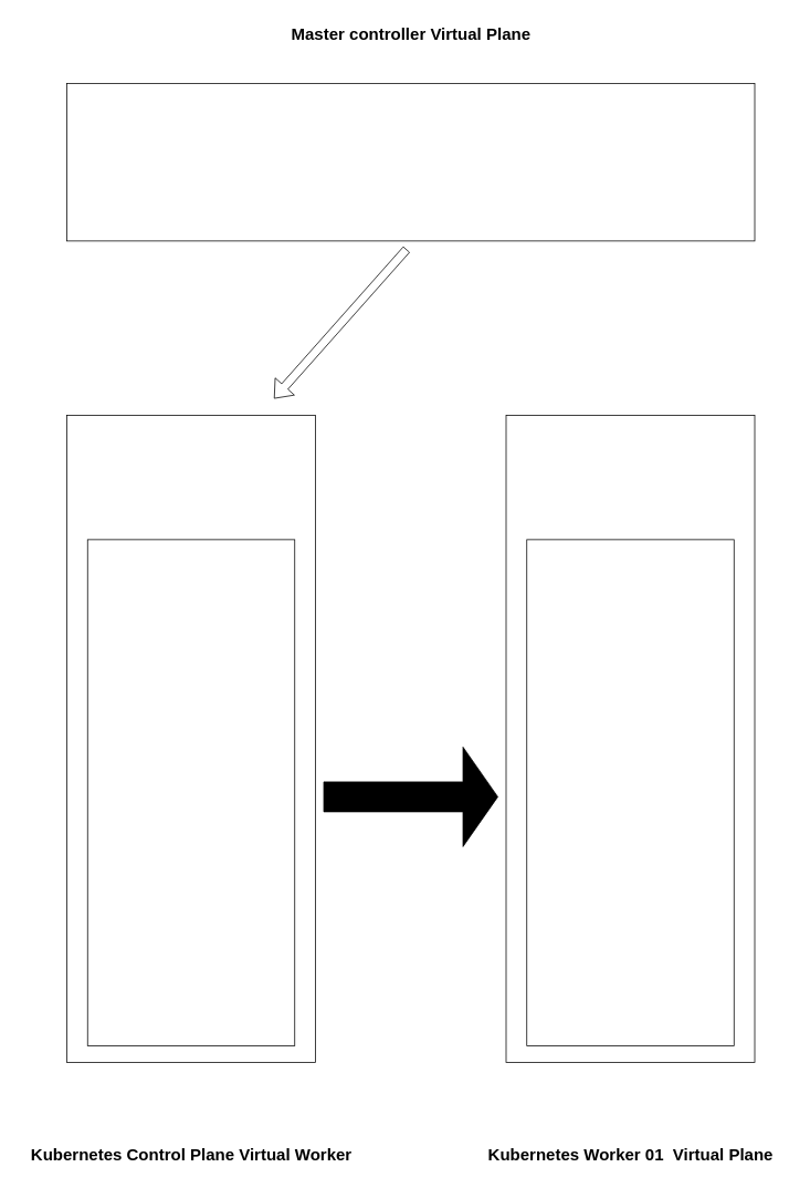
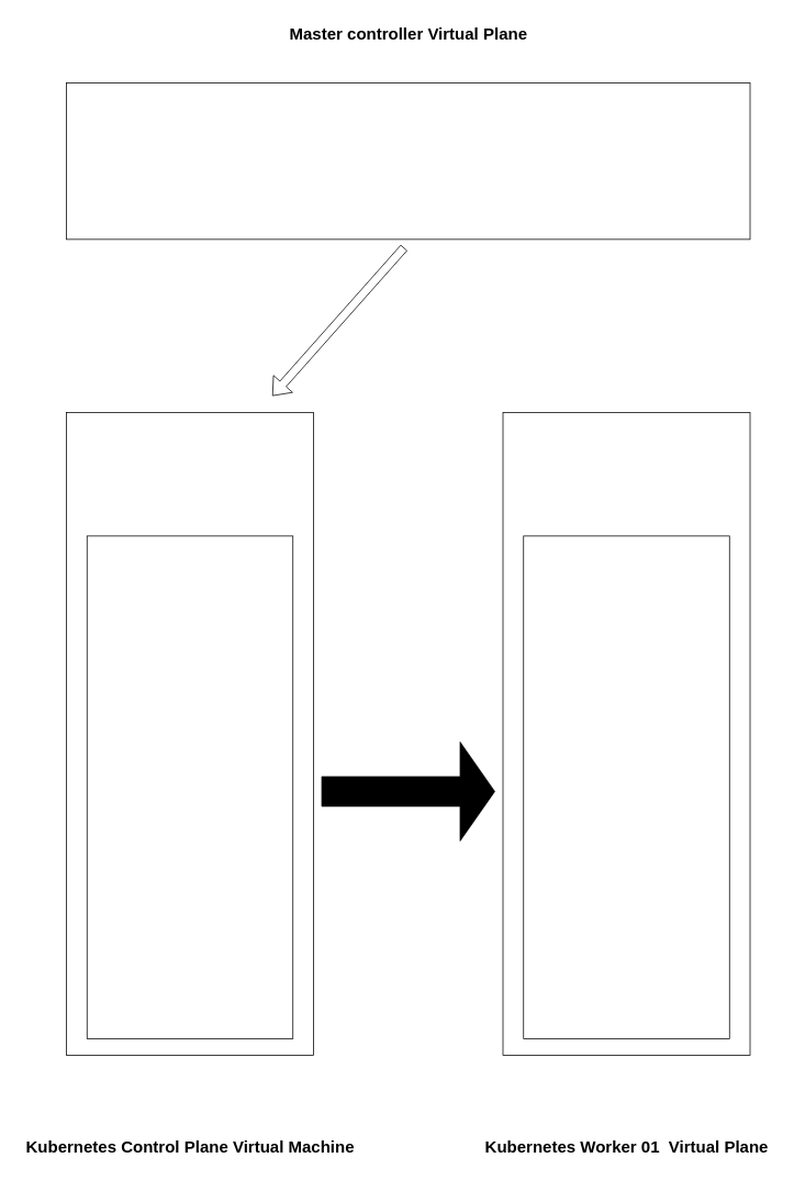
  <mxCell id="0" />
  <mxCell id="1" parent="0" />
  <mxCell id="2" value="" style="rounded=0;whiteSpace=wrap;html=1;" vertex="1" parent="1"><mxGeometry x="80" y="100" width="830" height="190" as="geometry" /></mxCell>
  <mxCell id="3" value="&lt;b&gt;&lt;font style=&quot;font-size: 20px;&quot;&gt;Master controller Virtual Plane&lt;/font&gt;&lt;/b&gt;" style="text;html=1;align=center;verticalAlign=middle;resizable=0;points=[];autosize=1;strokeColor=none;fillColor=none;" vertex="1" parent="1"><mxGeometry x="325" y="20" width="340" height="40" as="geometry" /></mxCell>
  <mxCell id="4" value="" style="rounded=0;whiteSpace=wrap;html=1;" vertex="1" parent="1"><mxGeometry x="80" y="500" width="300" height="780" as="geometry" /></mxCell>
  <mxCell id="5" value="" style="rounded=0;whiteSpace=wrap;html=1;" vertex="1" parent="1"><mxGeometry x="610" y="500" width="300" height="780" as="geometry" /></mxCell>
- <mxCell id="6" value="&lt;b&gt;&lt;font style=&quot;font-size: 20px;&quot;&gt;Kubernetes Control Plane Virtual Worker&lt;/font&gt;&lt;/b&gt;" style="text;html=1;align=center;verticalAlign=middle;resizable=0;points=[];autosize=1;strokeColor=none;fillColor=none;" vertex="1" parent="1"><mxGeometry x="20" y="1370" width="420" height="40" as="geometry" /></mxCell>
+ <mxCell id="6" value="&lt;b&gt;&lt;font style=&quot;font-size: 20px;&quot;&gt;Kubernetes Control Plane Virtual Machine&lt;/font&gt;&lt;/b&gt;" style="text;html=1;align=center;verticalAlign=middle;resizable=0;points=[];autosize=1;strokeColor=none;fillColor=none;" vertex="1" parent="1"><mxGeometry x="20" y="1370" width="420" height="40" as="geometry" /></mxCell>
  <mxCell id="7" value="&lt;b&gt;&lt;font style=&quot;font-size: 20px;&quot;&gt;Kubernetes Worker 01&amp;nbsp; Virtual Plane&lt;/font&gt;&lt;/b&gt;" style="text;html=1;align=center;verticalAlign=middle;resizable=0;points=[];autosize=1;strokeColor=none;fillColor=none;" vertex="1" parent="1"><mxGeometry x="565" y="1370" width="390" height="40" as="geometry" /></mxCell>
  <mxCell id="8" value="" style="rounded=0;whiteSpace=wrap;html=1;" vertex="1" parent="1"><mxGeometry x="105" y="650" width="250" height="610" as="geometry" /></mxCell>
  <mxCell id="9" value="" style="rounded=0;whiteSpace=wrap;html=1;" vertex="1" parent="1"><mxGeometry x="635" y="650" width="250" height="610" as="geometry" /></mxCell>
  <mxCell id="10" value="" style="shape=singleArrow;whiteSpace=wrap;html=1;fillStyle=solid;fillColor=#000000;" vertex="1" parent="1"><mxGeometry x="390" y="900" width="210" height="120" as="geometry" /></mxCell>
  <mxCell id="11" value="" style="shape=flexArrow;endArrow=classic;html=1;rounded=0;movable=0;resizable=0;rotatable=0;deletable=0;editable=0;locked=1;connectable=0;" edge="1" parent="1"><mxGeometry width="50" height="50" relative="1" as="geometry"><mxPoint x="490" y="300" as="sourcePoint" /><mxPoint x="330" y="480" as="targetPoint" /></mxGeometry></mxCell>
